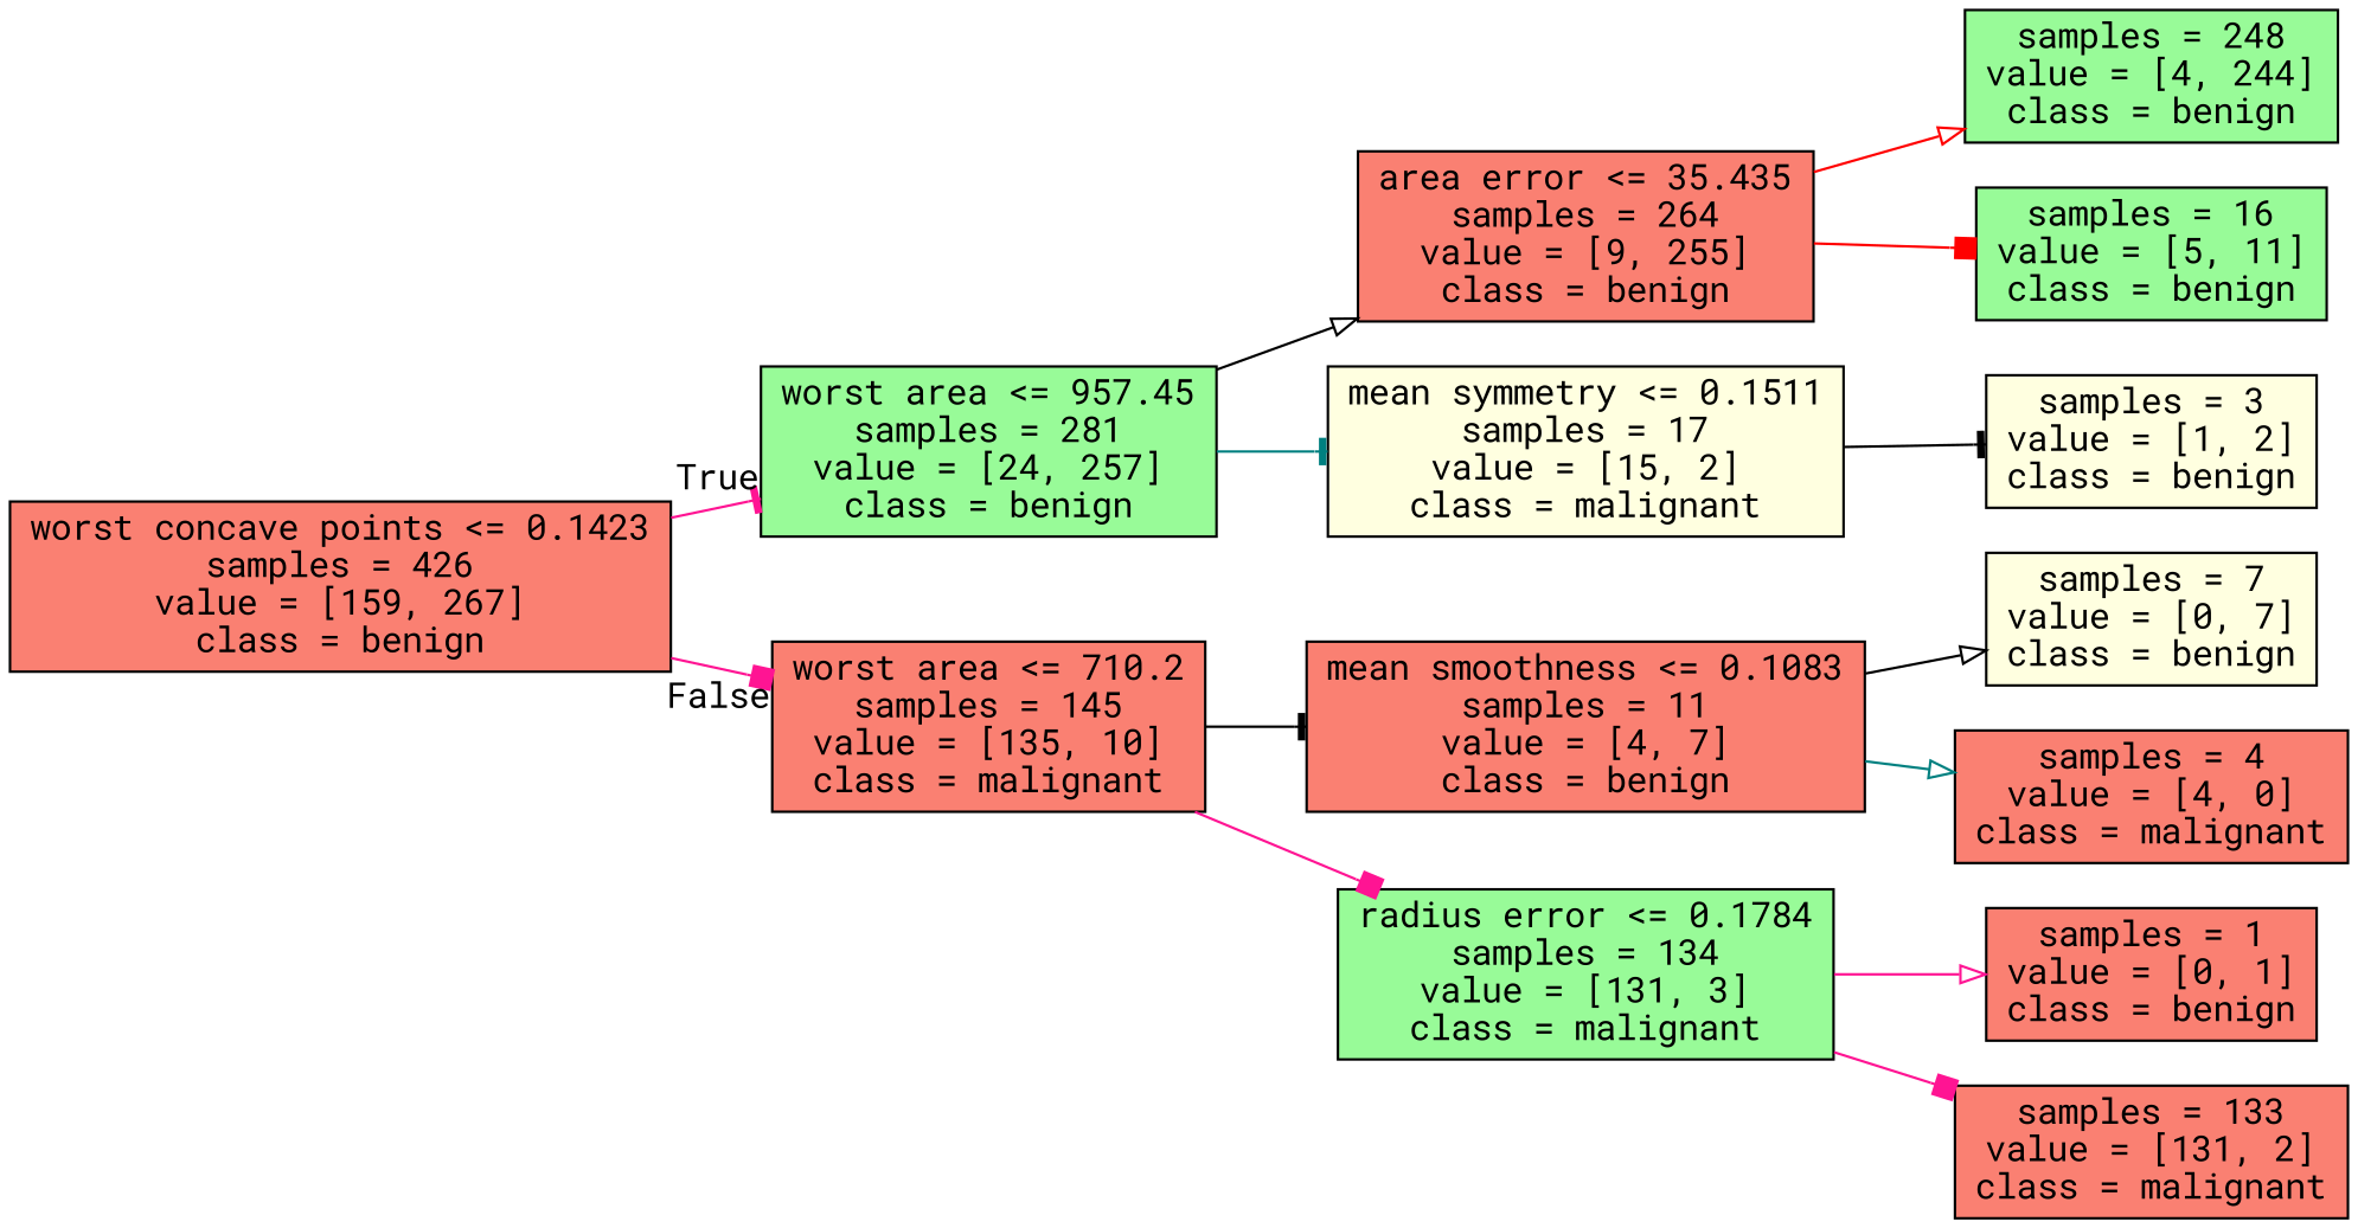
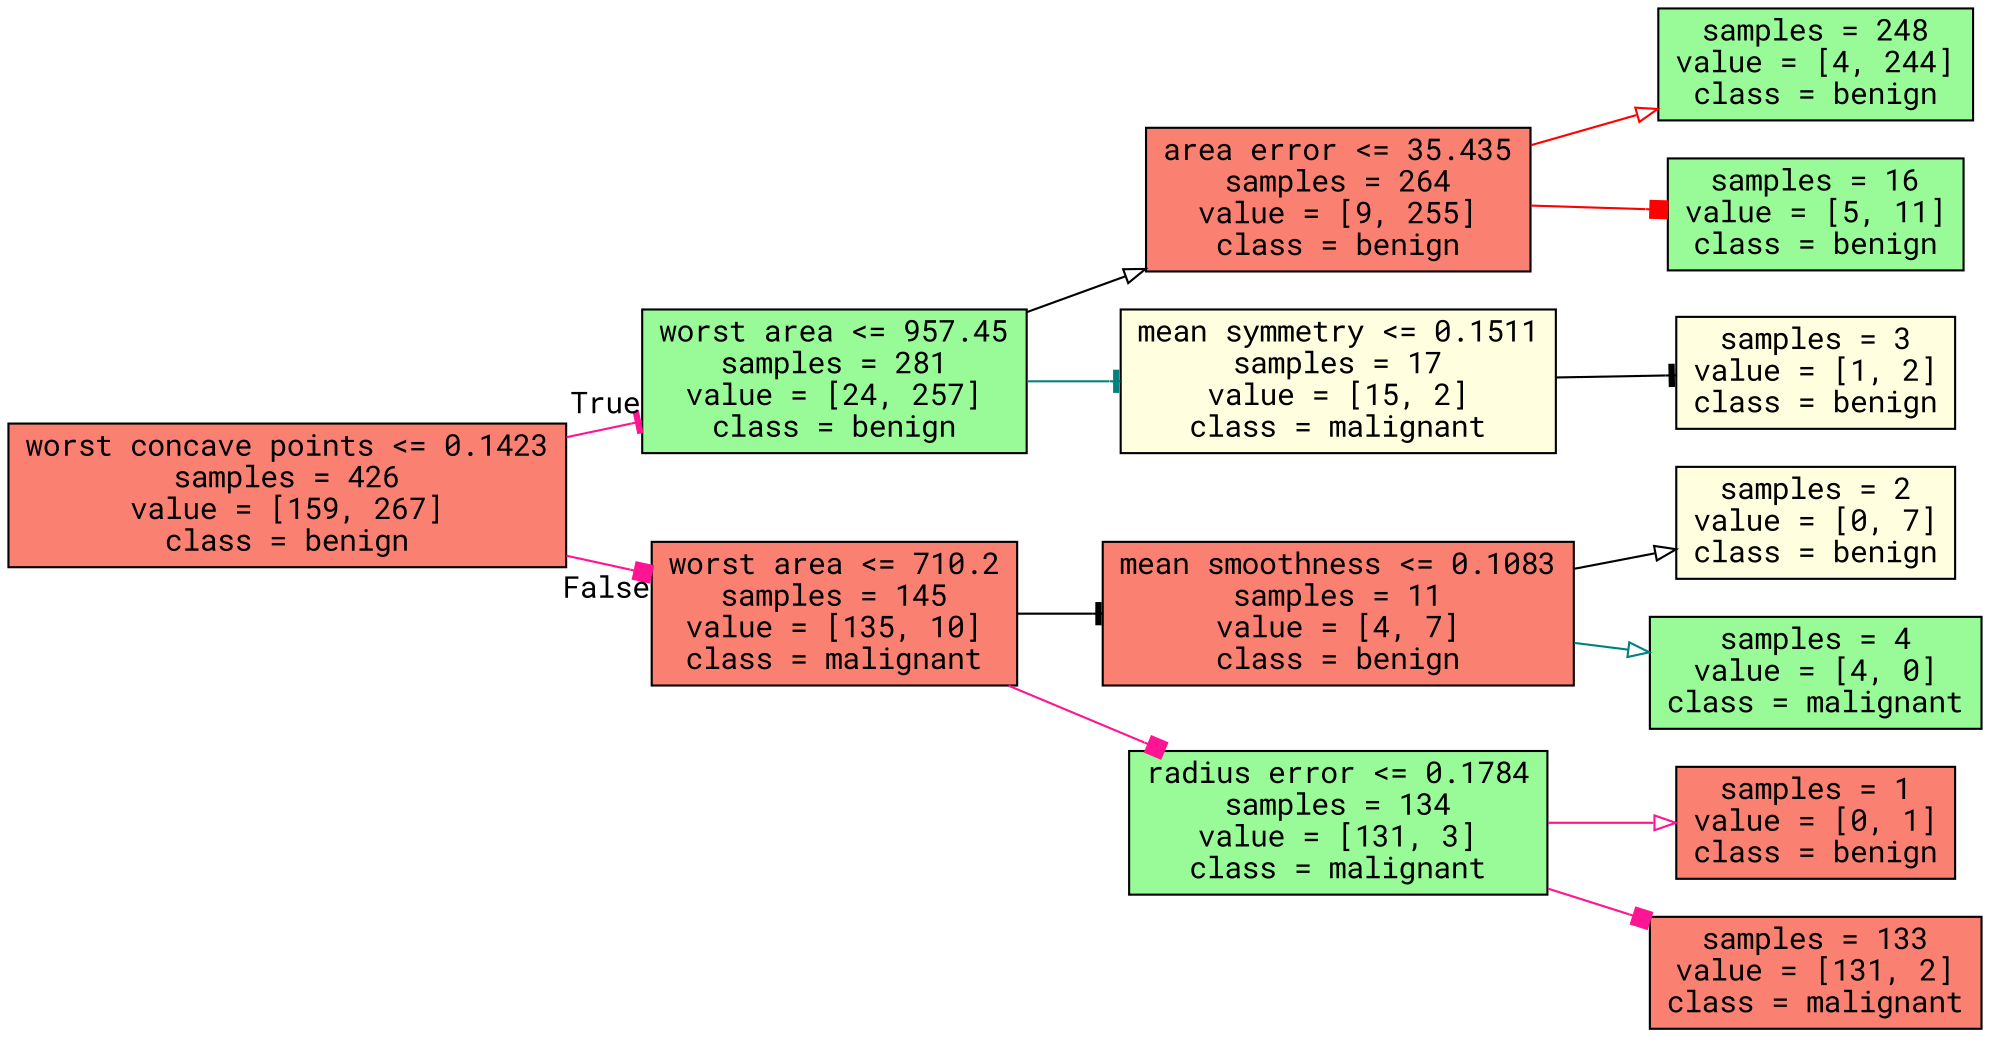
  digraph {
    fontname="Roboto Mono"
    rankdir=LR
    node [color=black fillcolor=salmon fontname="Roboto Mono" shape=box style=filled]
    edge [arrowhead=onormal color=deeppink fontname="Roboto Mono"]
    n1 [label="worst concave points <= 0.1423\nsamples = 426\nvalue = [159, 267]\nclass = benign"]
    n2 [fillcolor=palegreen label="worst area <= 957.45\nsamples = 281\nvalue = [24, 257]\nclass = benign"]
    n3 [label="worst area <= 710.2\nsamples = 145\nvalue = [135, 10]\nclass = malignant"]
    n4 [label="area error <= 35.435\nsamples = 264\nvalue = [9, 255]\nclass = benign"]
    n5 [fillcolor=lightyellow label="mean symmetry <= 0.1511\nsamples = 17\nvalue = [15, 2]\nclass = malignant"]
    n6 [label="mean smoothness <= 0.1083\nsamples = 11\nvalue = [4, 7]\nclass = benign"]
    n7 [fillcolor=palegreen label="radius error <= 0.1784\nsamples = 134\nvalue = [131, 3]\nclass = malignant"]
    n8 [fillcolor=palegreen label="samples = 248\nvalue = [4, 244]\nclass = benign"]
    n9 [fillcolor=palegreen label="samples = 16\nvalue = [5, 11]\nclass = benign"]
    n10 [fillcolor=lightyellow label="samples = 3\nvalue = [1, 2]\nclass = benign"]
-   n11 [fillcolor=lightyellow label="samples = 7\nvalue = [0, 7]\nclass = benign"]
-   n12 [label="samples = 4\nvalue = [4, 0]\nclass = malignant"]
+   n11 [fillcolor=lightyellow label="samples = 2\nvalue = [0, 7]\nclass = benign"]
+   n12 [fillcolor=palegreen label="samples = 4\nvalue = [4, 0]\nclass = malignant"]
    n13 [label="samples = 1\nvalue = [0, 1]\nclass = benign"]
    n14 [label="samples = 133\nvalue = [131, 2]\nclass = malignant"]
    n1 -> n2 [arrowhead=tee headlabel=True labelangle=45 labeldistance=2.5]
    n1 -> n3 [arrowhead=box headlabel=False labelangle=-45 labeldistance=2.5]
    n2 -> n4 [color=black]
    n2 -> n5 [arrowhead=tee color=teal]
    n3 -> n6 [arrowhead=tee color=black]
    n3 -> n7 [arrowhead=box]
    n4 -> n8 [color=red]
    n4 -> n9 [arrowhead=box color=red]
    n5 -> n10 [arrowhead=tee color=black]
    n6 -> n11 [color=black]
    n6 -> n12 [color=teal]
    n7 -> n13
    n7 -> n14 [arrowhead=box]
  }
